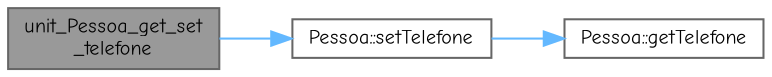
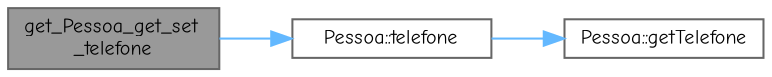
  digraph {
    fontname="Comic Neue"
    rankdir=LR
    node [color=grey40 fillcolor=white fontname="Comic Neue" fontsize=10 shape=box style=filled]
    edge [color=steelblue1 fontname="Comic Neue" fontsize=10 labelfontname=Helvetica labelfontsize=10 style=solid]
-   n1 [color=gray40 fillcolor=grey60 fontcolor=black height=0.2 label="unit_Pessoa_get_set\l_telefone" width=0.4]
-   n2 [height=0.2 label="Pessoa::setTelefone" width=0.4]
+   n1 [color=gray40 fillcolor=grey60 fontcolor=black height=0.2 label="get_Pessoa_get_set\l_telefone" width=0.4]
+   n2 [height=0.2 label="Pessoa::telefone" width=0.4]
    n3 [height=0.2 label="Pessoa::getTelefone" width=0.4]
    n1 -> n2
    n2 -> n3
  }
